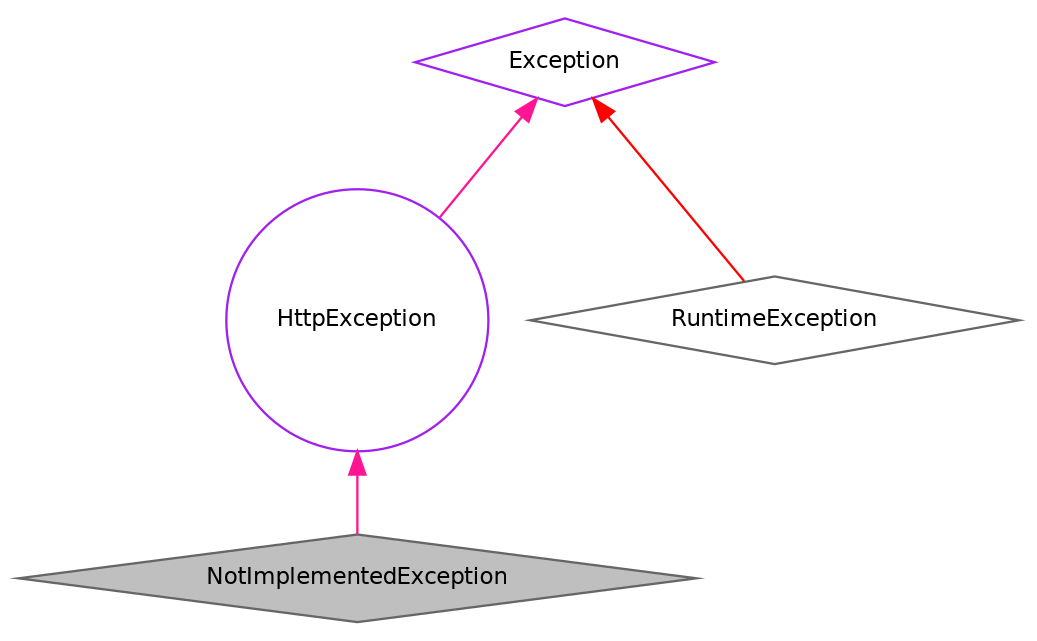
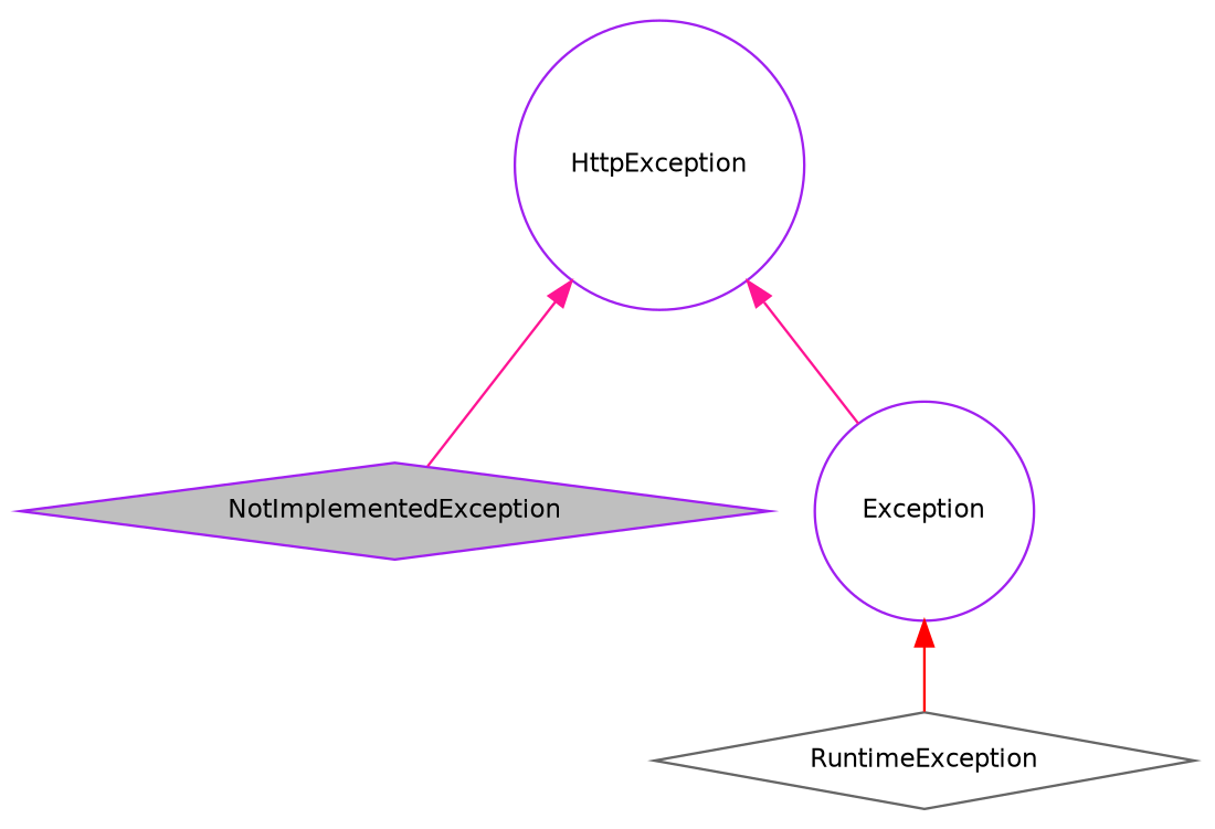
  digraph {
    node [color=gray40 fillcolor=white fontname=Helvetica fontsize=10 shape=diamond style=filled]
    edge [color=deeppink dir=back fontname=Helvetica fontsize=10 labelfontname=Helvetica labelfontsize=10 style=solid]
-   n1 [fillcolor=grey75 fontcolor=black height=0.2 label=NotImplementedException width=0.4]
+   n1 [color=purple fillcolor=grey75 fontcolor=black height=0.2 label=NotImplementedException width=0.4]
    n2 [color=purple height=0.2 label=HttpException shape=circle width=0.4]
-   n3 [color=purple height=0.2 label=Exception width=0.4]
+   n3 [color=purple height=0.2 label=Exception shape=circle width=0.4]
    n4 [height=0.2 label=RuntimeException width=0.4]
    n2 -> n1
-   n3 -> n2
+   n2 -> n3
    n3 -> n4 [color=red]
  }
